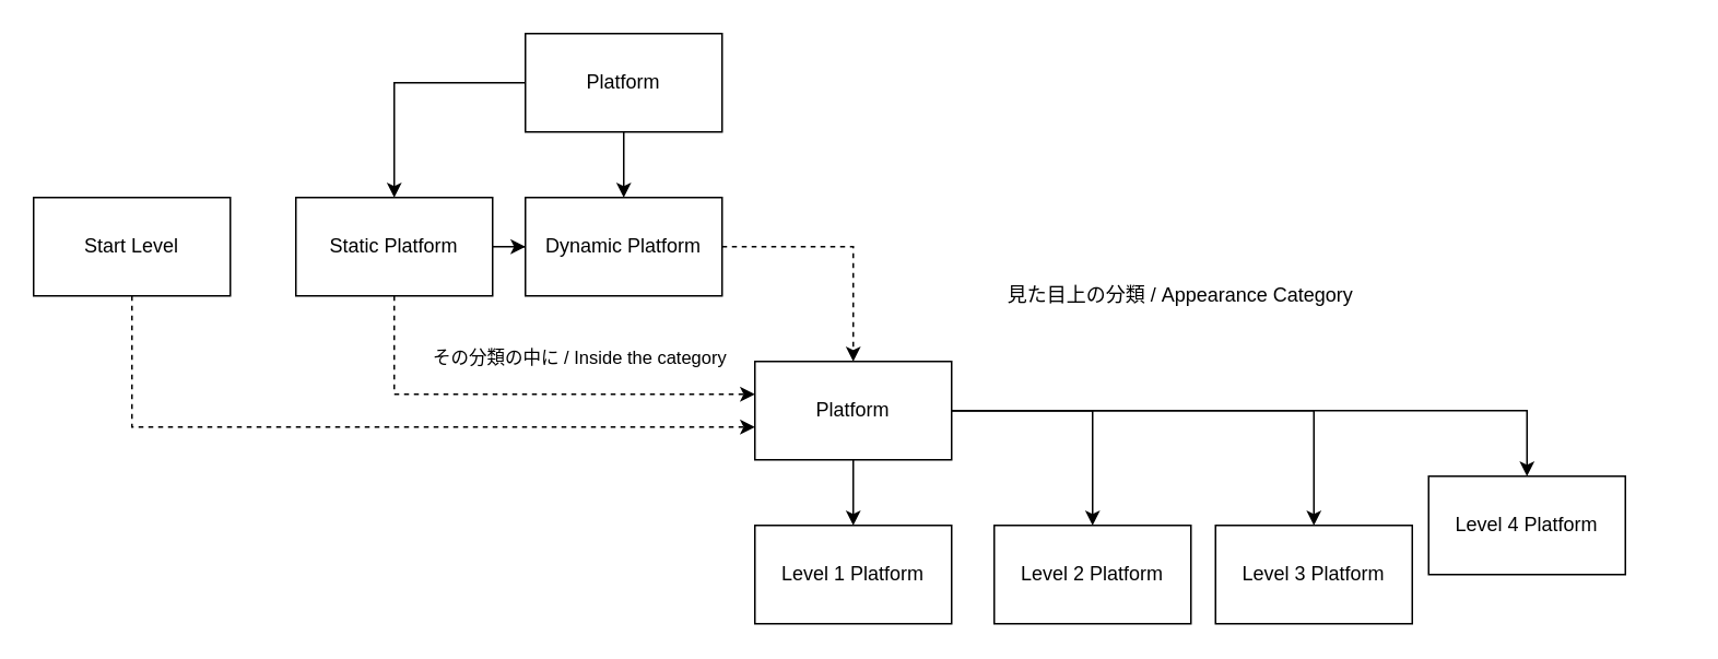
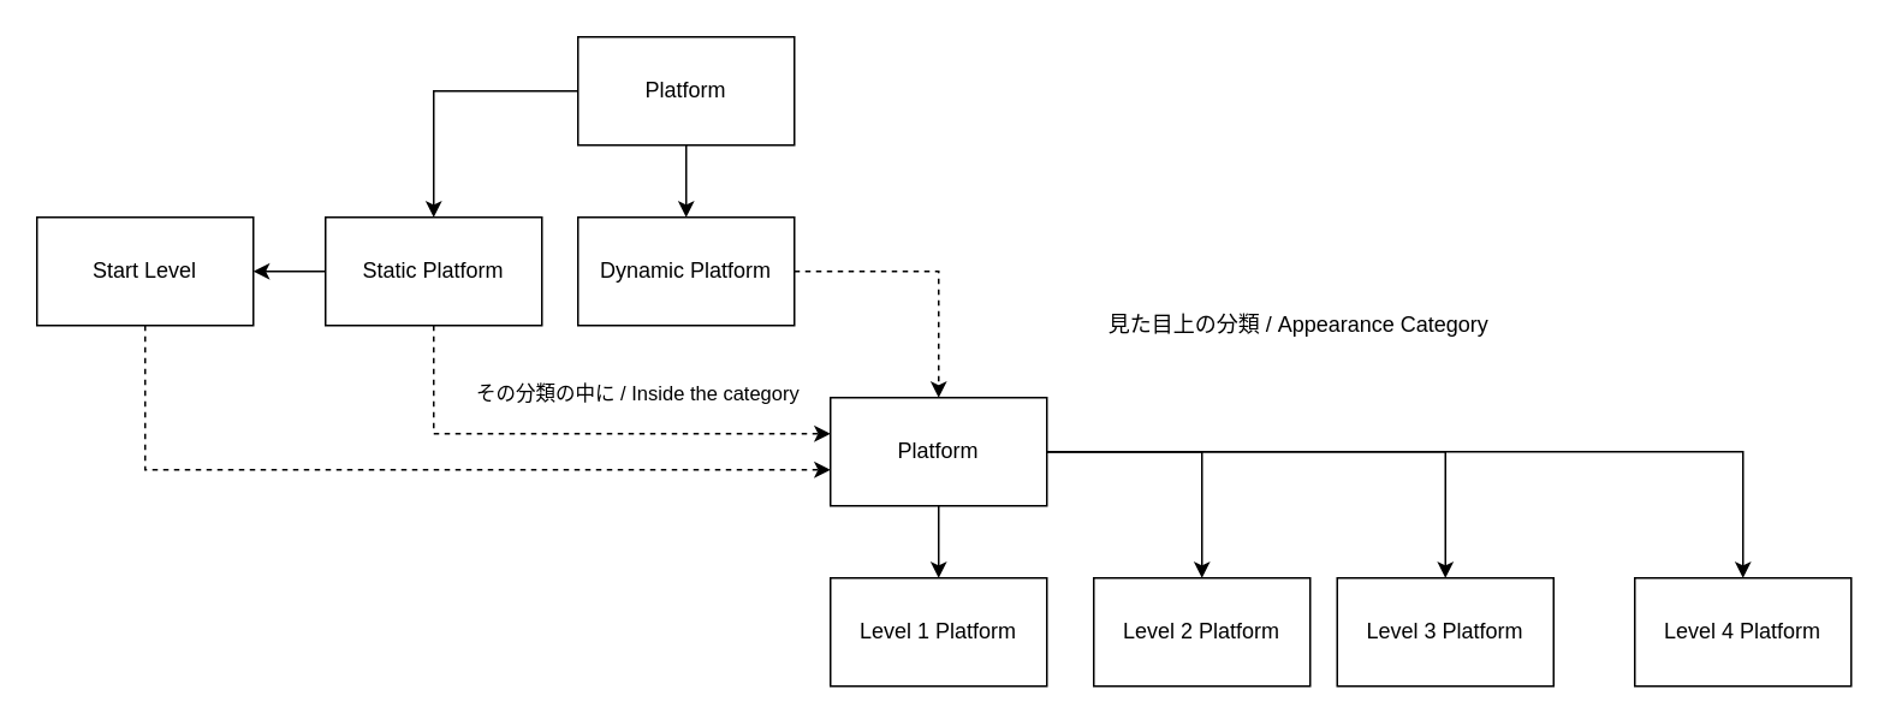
  <mxCell id="0" />
  <mxCell id="1" parent="0" />
  <mxCell id="2" value="" style="edgeStyle=orthogonalEdgeStyle;rounded=0;orthogonalLoop=1;jettySize=auto;html=1;" edge="1" parent="1" source="6" target="7"><mxGeometry relative="1" as="geometry" /></mxCell>
  <mxCell id="3" value="" style="edgeStyle=orthogonalEdgeStyle;rounded=0;orthogonalLoop=1;jettySize=auto;html=1;" edge="1" parent="1" source="6" target="8"><mxGeometry relative="1" as="geometry" /></mxCell>
- <mxCell id="4" value="" style="edgeStyle=orthogonalEdgeStyle;rounded=0;orthogonalLoop=1;jettySize=auto;html=1;" edge="1" parent="1" source="7" target="8"><mxGeometry relative="1" as="geometry" /></mxCell>
+ <mxCell id="4" value="" style="edgeStyle=orthogonalEdgeStyle;rounded=0;orthogonalLoop=1;jettySize=auto;html=1;" edge="1" parent="1" source="7" target="9"><mxGeometry relative="1" as="geometry" /></mxCell>
  <mxCell id="5" value="" style="edgeStyle=orthogonalEdgeStyle;rounded=0;orthogonalLoop=1;jettySize=auto;html=1;dashed=1;strokeColor=default;endArrow=classic;endFill=1;" edge="1" parent="1" source="8" target="14"><mxGeometry relative="1" as="geometry" /></mxCell>
  <mxCell id="6" value="Platform" style="rounded=0;whiteSpace=wrap;html=1;" vertex="1" parent="1"><mxGeometry x="320" y="20" width="120" height="60" as="geometry" /></mxCell>
  <mxCell id="7" value="Static Platform" style="rounded=0;whiteSpace=wrap;html=1;" vertex="1" parent="1"><mxGeometry x="180" y="120" width="120" height="60" as="geometry" /></mxCell>
  <mxCell id="8" value="Dynamic Platform" style="rounded=0;whiteSpace=wrap;html=1;" vertex="1" parent="1"><mxGeometry x="320" y="120" width="120" height="60" as="geometry" /></mxCell>
  <mxCell id="9" value="Start Level" style="rounded=0;whiteSpace=wrap;html=1;" vertex="1" parent="1"><mxGeometry x="20" y="120" width="120" height="60" as="geometry" /></mxCell>
  <mxCell id="10" value="" style="edgeStyle=orthogonalEdgeStyle;rounded=0;orthogonalLoop=1;jettySize=auto;html=1;" edge="1" parent="1" source="14" target="16"><mxGeometry relative="1" as="geometry" /></mxCell>
  <mxCell id="11" value="" style="edgeStyle=orthogonalEdgeStyle;rounded=0;orthogonalLoop=1;jettySize=auto;html=1;" edge="1" parent="1" source="14" target="17"><mxGeometry relative="1" as="geometry" /></mxCell>
  <mxCell id="12" value="" style="edgeStyle=orthogonalEdgeStyle;rounded=0;orthogonalLoop=1;jettySize=auto;html=1;" edge="1" parent="1" source="14" target="18"><mxGeometry relative="1" as="geometry" /></mxCell>
  <mxCell id="13" value="" style="edgeStyle=orthogonalEdgeStyle;rounded=0;orthogonalLoop=1;jettySize=auto;html=1;" edge="1" parent="1" source="14" target="19"><mxGeometry relative="1" as="geometry" /></mxCell>
  <mxCell id="14" value="Platform" style="rounded=0;whiteSpace=wrap;html=1;" vertex="1" parent="1"><mxGeometry x="460" y="220" width="120" height="60" as="geometry" /></mxCell>
  <mxCell id="15" value="見た目上の分類 / Appearance Category&amp;nbsp;" style="text;html=1;align=center;verticalAlign=middle;resizable=0;points=[];autosize=1;strokeColor=none;fillColor=none;" vertex="1" parent="1"><mxGeometry x="606" y="170" width="230" height="20" as="geometry" /></mxCell>
  <mxCell id="16" value="Level 1 Platform" style="rounded=0;whiteSpace=wrap;html=1;" vertex="1" parent="1"><mxGeometry x="460" y="320" width="120" height="60" as="geometry" /></mxCell>
  <mxCell id="17" value="Level 2 Platform" style="rounded=0;whiteSpace=wrap;html=1;" vertex="1" parent="1"><mxGeometry x="606" y="320" width="120" height="60" as="geometry" /></mxCell>
  <mxCell id="18" value="Level 3 Platform" style="rounded=0;whiteSpace=wrap;html=1;" vertex="1" parent="1"><mxGeometry x="741" y="320" width="120" height="60" as="geometry" /></mxCell>
- <mxCell id="19" value="Level 4 Platform" style="rounded=0;whiteSpace=wrap;html=1;" vertex="1" parent="1"><mxGeometry x="871" y="290" width="120" height="60" as="geometry" /></mxCell>
+ <mxCell id="19" value="Level 4 Platform" style="rounded=0;whiteSpace=wrap;html=1;" vertex="1" parent="1"><mxGeometry x="906" y="320" width="120" height="60" as="geometry" /></mxCell>
  <mxCell id="20" value="&lt;span style=&quot;color: rgb(0 , 0 , 0) ; font-family: &amp;#34;helvetica&amp;#34; ; font-size: 11px ; font-style: normal ; font-weight: 400 ; letter-spacing: normal ; text-indent: 0px ; text-transform: none ; word-spacing: 0px ; background-color: rgb(255 , 255 , 255) ; display: inline ; float: none&quot;&gt;その分類の中に&amp;nbsp;&lt;/span&gt;&lt;span style=&quot;color: rgb(0 , 0 , 0) ; font-family: &amp;#34;helvetica&amp;#34; ; font-size: 11px ; font-style: normal ; font-weight: 400 ; letter-spacing: normal ; text-indent: 0px ; text-transform: none ; word-spacing: 0px ; background-color: rgb(255 , 255 , 255) ; display: inline ; float: none&quot;&gt;/&amp;nbsp;&lt;/span&gt;&lt;span style=&quot;color: rgb(0 , 0 , 0) ; font-family: &amp;#34;helvetica&amp;#34; ; font-size: 11px ; font-style: normal ; font-weight: 400 ; letter-spacing: normal ; text-indent: 0px ; text-transform: none ; word-spacing: 0px ; background-color: rgb(255 , 255 , 255) ; display: inline ; float: none&quot;&gt;Inside the category&lt;/span&gt;" style="text;whiteSpace=wrap;html=1;align=left;" vertex="1" parent="1"><mxGeometry x="262" y="204" width="190" height="30" as="geometry" /></mxCell>
  <mxCell id="21" value="" style="edgeStyle=orthogonalEdgeStyle;rounded=0;orthogonalLoop=1;jettySize=auto;html=1;dashed=1;strokeColor=default;endArrow=classic;endFill=1;" edge="1" parent="1" source="9" target="14"><mxGeometry relative="1" as="geometry"><Array as="points"><mxPoint x="80" y="260" /></Array></mxGeometry></mxCell>
  <mxCell id="22" value="" style="edgeStyle=orthogonalEdgeStyle;rounded=0;orthogonalLoop=1;jettySize=auto;html=1;dashed=1;strokeColor=default;endArrow=classic;endFill=1;" edge="1" parent="1" source="7" target="14"><mxGeometry relative="1" as="geometry"><Array as="points"><mxPoint x="240" y="240" /></Array></mxGeometry></mxCell>
